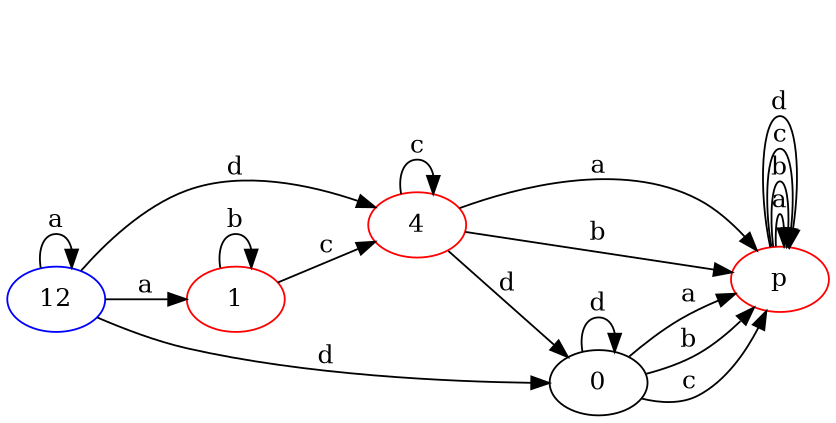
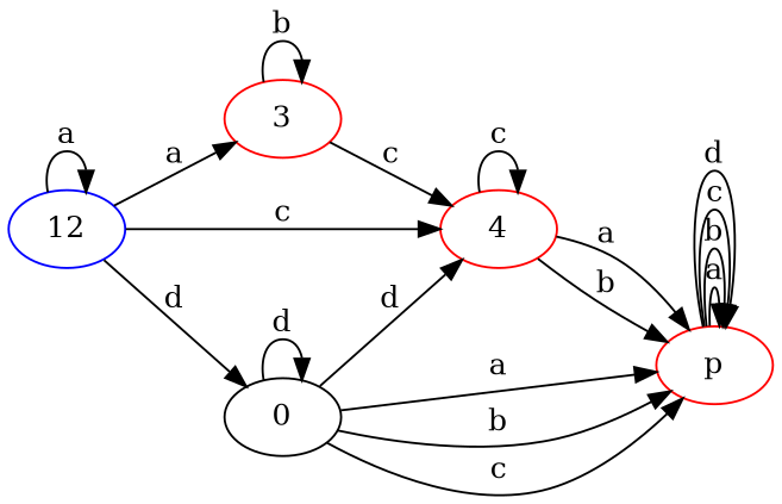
  digraph {
    rankdir=LR
    node [color=red]
    12 [color=blue]
-   3 [label=1]
+   3
    4
    0 [color=""]
    p
    12 -> 12 [label=a]
    12 -> 3 [label=a]
-   12 -> 4 [label=d]
+   12 -> 4 [label=c]
    12 -> 0 [label=d]
    3 -> 3 [label=b]
    3 -> 4 [label=c]
    4 -> 4 [label=c]
-   4 -> 0 [label=d]
+   0 -> 4 [label=d]
    4 -> p [label=a]
    4 -> p [label=b]
    0 -> 0 [label=d]
    0 -> p [label=a]
    0 -> p [label=b]
    0 -> p [label=c]
    p -> p [label=a]
    p -> p [label=b]
    p -> p [label=c]
    p -> p [label=d]
  }
